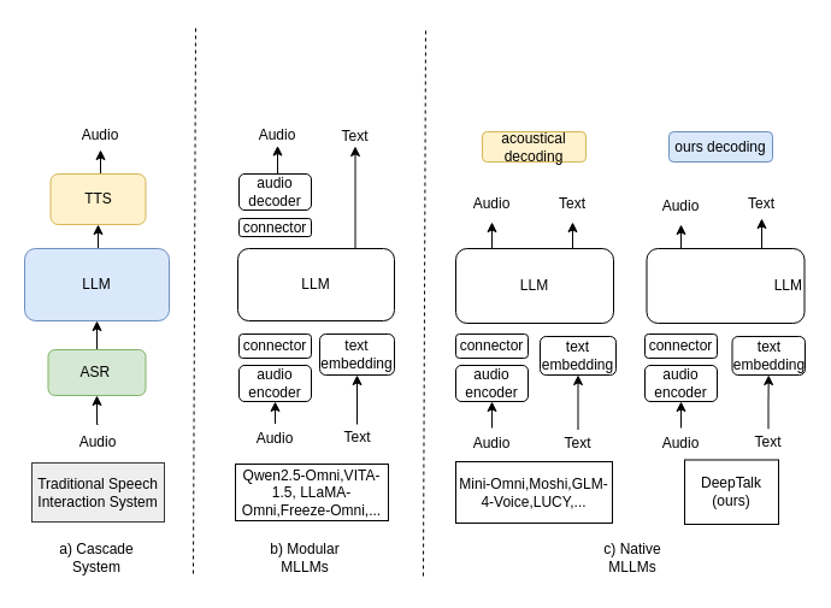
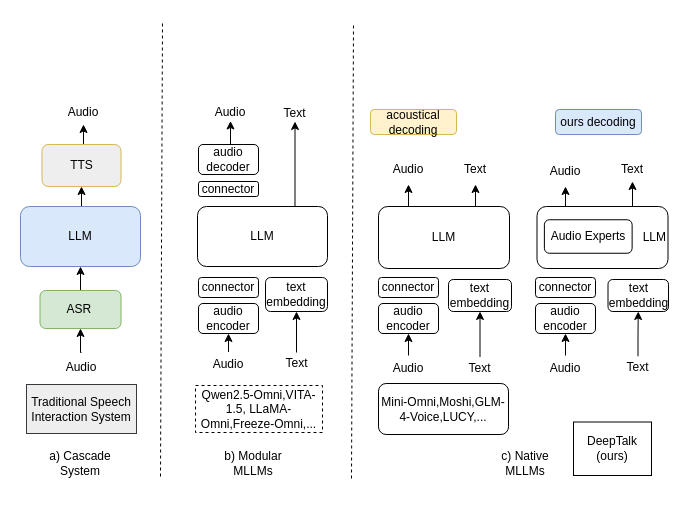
  <mxCell id="0" />
  <mxCell id="1" parent="0" />
  <mxCell id="2" style="edgeStyle=orthogonalEdgeStyle;rounded=0;orthogonalLoop=1;jettySize=auto;html=1;exitX=0.5;exitY=0;exitDx=0;exitDy=0;entryX=0.5;entryY=1;entryDx=0;entryDy=0;" edge="1" parent="1" source="3" target="7"><mxGeometry relative="1" as="geometry" /></mxCell>
  <mxCell id="3" value="LLM" style="rounded=1;whiteSpace=wrap;html=1;fillColor=#dae8fc;strokeColor=#6c8ebf;" vertex="1" parent="1"><mxGeometry x="20" y="206" width="120" height="60" as="geometry" /></mxCell>
  <mxCell id="4" style="edgeStyle=orthogonalEdgeStyle;rounded=0;orthogonalLoop=1;jettySize=auto;html=1;exitX=0.5;exitY=0;exitDx=0;exitDy=0;entryX=0.5;entryY=1;entryDx=0;entryDy=0;" edge="1" parent="1" source="5" target="3"><mxGeometry relative="1" as="geometry" /></mxCell>
  <mxCell id="5" value="ASR&amp;nbsp;" style="rounded=1;whiteSpace=wrap;html=1;fillColor=#d5e8d4;strokeColor=#82b366;" vertex="1" parent="1"><mxGeometry x="39.5" y="290" width="81" height="38" as="geometry" /></mxCell>
  <mxCell id="6" style="edgeStyle=orthogonalEdgeStyle;rounded=0;orthogonalLoop=1;jettySize=auto;html=1;exitX=0.5;exitY=0;exitDx=0;exitDy=0;entryX=0.5;entryY=1;entryDx=0;entryDy=0;" edge="1" parent="1" source="7" target="10"><mxGeometry relative="1" as="geometry" /></mxCell>
- <mxCell id="7" value="TTS" style="rounded=1;whiteSpace=wrap;html=1;fillColor=#fff2cc;strokeColor=#d6b656;" vertex="1" parent="1"><mxGeometry x="41.5" y="144" width="79" height="42" as="geometry" /></mxCell>
+ <mxCell id="7" value="TTS" style="rounded=1;whiteSpace=wrap;html=1;fillColor=#eeeeee;strokeColor=#d6b656;" vertex="1" parent="1"><mxGeometry x="41.5" y="144" width="79" height="42" as="geometry" /></mxCell>
  <mxCell id="8" style="edgeStyle=orthogonalEdgeStyle;rounded=0;orthogonalLoop=1;jettySize=auto;html=1;exitX=0.5;exitY=0;exitDx=0;exitDy=0;entryX=0.5;entryY=1;entryDx=0;entryDy=0;" edge="1" parent="1" source="9" target="5"><mxGeometry relative="1" as="geometry" /></mxCell>
  <mxCell id="9" value="Audio" style="text;html=1;align=center;verticalAlign=middle;whiteSpace=wrap;rounded=0;" vertex="1" parent="1"><mxGeometry x="51" y="352" width="60" height="29.5" as="geometry" /></mxCell>
  <mxCell id="10" value="Audio" style="text;html=1;align=center;verticalAlign=middle;whiteSpace=wrap;rounded=0;" vertex="1" parent="1"><mxGeometry x="53" y="100.5" width="60" height="23.5" as="geometry" /></mxCell>
- <mxCell id="11" value="Qwen2.5-Omni,VITA-1.5, LLaMA-Omni,Freeze-Omni,..." style="rounded=0;whiteSpace=wrap;html=1;" vertex="1" parent="1"><mxGeometry x="195" y="385" width="127" height="47" as="geometry" /></mxCell>
+ <mxCell id="11" value="Qwen2.5-Omni,VITA-1.5, LLaMA-Omni,Freeze-Omni,..." style="rounded=0;whiteSpace=wrap;html=1;dashed=1;" vertex="1" parent="1"><mxGeometry x="195" y="385" width="127" height="47" as="geometry" /></mxCell>
  <mxCell id="12" value="a) Cascade System" style="text;html=1;align=center;verticalAlign=middle;whiteSpace=wrap;rounded=0;" vertex="1" parent="1"><mxGeometry x="30" y="443" width="100" height="40" as="geometry" /></mxCell>
  <mxCell id="13" style="edgeStyle=orthogonalEdgeStyle;rounded=0;orthogonalLoop=1;jettySize=auto;html=1;exitX=0.75;exitY=0;exitDx=0;exitDy=0;entryX=0.5;entryY=1;entryDx=0;entryDy=0;" edge="1" parent="1" source="14" target="21"><mxGeometry relative="1" as="geometry" /></mxCell>
  <mxCell id="14" value="LLM" style="rounded=1;whiteSpace=wrap;html=1;" vertex="1" parent="1"><mxGeometry x="197" y="206" width="130" height="60" as="geometry" /></mxCell>
  <mxCell id="15" value="connector" style="rounded=1;whiteSpace=wrap;html=1;" vertex="1" parent="1"><mxGeometry x="198" y="277" width="60" height="20" as="geometry" /></mxCell>
  <mxCell id="16" value="audio encoder" style="rounded=1;whiteSpace=wrap;html=1;" vertex="1" parent="1"><mxGeometry x="198" y="303" width="60" height="30" as="geometry" /></mxCell>
  <mxCell id="17" value="text embedding" style="rounded=1;whiteSpace=wrap;html=1;" vertex="1" parent="1"><mxGeometry x="265" y="277" width="62" height="34" as="geometry" /></mxCell>
  <mxCell id="18" value="connector" style="rounded=1;whiteSpace=wrap;html=1;" vertex="1" parent="1"><mxGeometry x="198" y="181" width="60" height="15" as="geometry" /></mxCell>
  <mxCell id="19" style="edgeStyle=orthogonalEdgeStyle;rounded=0;orthogonalLoop=1;jettySize=auto;html=1;exitX=0.5;exitY=0;exitDx=0;exitDy=0;entryX=0.5;entryY=1;entryDx=0;entryDy=0;" edge="1" parent="1" source="20" target="26"><mxGeometry relative="1" as="geometry" /></mxCell>
  <mxCell id="20" value="audio decoder" style="rounded=1;whiteSpace=wrap;html=1;" vertex="1" parent="1"><mxGeometry x="198" y="144" width="60" height="30" as="geometry" /></mxCell>
  <mxCell id="21" value="Text" style="text;html=1;align=center;verticalAlign=middle;whiteSpace=wrap;rounded=0;" vertex="1" parent="1"><mxGeometry x="265" y="104" width="59" height="17" as="geometry" /></mxCell>
  <mxCell id="22" style="edgeStyle=orthogonalEdgeStyle;rounded=0;orthogonalLoop=1;jettySize=auto;html=1;exitX=0.5;exitY=0;exitDx=0;exitDy=0;entryX=0.5;entryY=1;entryDx=0;entryDy=0;" edge="1" parent="1" source="23" target="17"><mxGeometry relative="1" as="geometry" /></mxCell>
  <mxCell id="23" value="Text" style="text;html=1;align=center;verticalAlign=middle;whiteSpace=wrap;rounded=0;" vertex="1" parent="1"><mxGeometry x="268.5" y="352" width="55" height="22" as="geometry" /></mxCell>
  <mxCell id="24" style="edgeStyle=orthogonalEdgeStyle;rounded=0;orthogonalLoop=1;jettySize=auto;html=1;exitX=0.5;exitY=0;exitDx=0;exitDy=0;entryX=0.5;entryY=1;entryDx=0;entryDy=0;" edge="1" parent="1" source="25" target="16"><mxGeometry relative="1" as="geometry" /></mxCell>
  <mxCell id="25" value="Audio" style="text;html=1;align=center;verticalAlign=middle;whiteSpace=wrap;rounded=0;" vertex="1" parent="1"><mxGeometry x="198" y="351.5" width="60" height="25" as="geometry" /></mxCell>
  <mxCell id="26" value="Audio" style="text;html=1;align=center;verticalAlign=middle;whiteSpace=wrap;rounded=0;" vertex="1" parent="1"><mxGeometry x="201" y="104" width="58" height="16.5" as="geometry" /></mxCell>
  <mxCell id="27" value="" style="endArrow=none;dashed=1;html=1;rounded=0;" edge="1" parent="1"><mxGeometry width="50" height="50" relative="1" as="geometry"><mxPoint x="160" y="476" as="sourcePoint" /><mxPoint x="162" y="20" as="targetPoint" /></mxGeometry></mxCell>
  <mxCell id="28" value="" style="endArrow=none;dashed=1;html=1;rounded=0;" edge="1" parent="1"><mxGeometry width="50" height="50" relative="1" as="geometry"><mxPoint x="351" y="478" as="sourcePoint" /><mxPoint x="353" y="23" as="targetPoint" /></mxGeometry></mxCell>
  <mxCell id="29" style="edgeStyle=orthogonalEdgeStyle;rounded=0;orthogonalLoop=1;jettySize=auto;html=1;exitX=0.25;exitY=0;exitDx=0;exitDy=0;entryX=0.5;entryY=1;entryDx=0;entryDy=0;" edge="1" parent="1" source="31" target="40"><mxGeometry relative="1" as="geometry" /></mxCell>
  <mxCell id="30" style="edgeStyle=orthogonalEdgeStyle;rounded=0;orthogonalLoop=1;jettySize=auto;html=1;exitX=0.75;exitY=0;exitDx=0;exitDy=0;entryX=0.5;entryY=1;entryDx=0;entryDy=0;" edge="1" parent="1" source="31" target="41"><mxGeometry relative="1" as="geometry" /></mxCell>
  <mxCell id="31" value="LLM" style="rounded=1;whiteSpace=wrap;html=1;" vertex="1" parent="1"><mxGeometry x="378" y="206" width="131" height="62" as="geometry" /></mxCell>
  <mxCell id="32" value="b) Modular MLLMs" style="text;html=1;align=center;verticalAlign=middle;whiteSpace=wrap;rounded=0;" vertex="1" parent="1"><mxGeometry x="223" y="448" width="60" height="30" as="geometry" /></mxCell>
  <mxCell id="33" value="connector" style="rounded=1;whiteSpace=wrap;html=1;" vertex="1" parent="1"><mxGeometry x="378" y="277" width="60" height="20" as="geometry" /></mxCell>
  <mxCell id="34" value="audio encoder" style="rounded=1;whiteSpace=wrap;html=1;" vertex="1" parent="1"><mxGeometry x="378" y="303" width="60" height="30" as="geometry" /></mxCell>
  <mxCell id="35" style="edgeStyle=orthogonalEdgeStyle;rounded=0;orthogonalLoop=1;jettySize=auto;html=1;exitX=0.5;exitY=0;exitDx=0;exitDy=0;entryX=0.5;entryY=1;entryDx=0;entryDy=0;" edge="1" parent="1" source="36" target="34"><mxGeometry relative="1" as="geometry" /></mxCell>
  <mxCell id="36" value="Audio" style="text;html=1;align=center;verticalAlign=middle;whiteSpace=wrap;rounded=0;" vertex="1" parent="1"><mxGeometry x="378" y="355" width="60" height="25" as="geometry" /></mxCell>
  <mxCell id="37" value="text embedding" style="rounded=1;whiteSpace=wrap;html=1;" vertex="1" parent="1"><mxGeometry x="448" y="279" width="63" height="32" as="geometry" /></mxCell>
  <mxCell id="38" style="edgeStyle=orthogonalEdgeStyle;rounded=0;orthogonalLoop=1;jettySize=auto;html=1;exitX=0.5;exitY=0;exitDx=0;exitDy=0;entryX=0.5;entryY=1;entryDx=0;entryDy=0;" edge="1" parent="1" source="39" target="37"><mxGeometry relative="1" as="geometry" /></mxCell>
  <mxCell id="39" value="Text" style="text;html=1;align=center;verticalAlign=middle;whiteSpace=wrap;rounded=0;" vertex="1" parent="1"><mxGeometry x="452" y="356.5" width="55" height="22" as="geometry" /></mxCell>
  <mxCell id="40" value="Audio" style="text;html=1;align=center;verticalAlign=middle;whiteSpace=wrap;rounded=0;" vertex="1" parent="1"><mxGeometry x="378" y="154" width="60" height="30" as="geometry" /></mxCell>
  <mxCell id="41" value="Text" style="text;html=1;align=center;verticalAlign=middle;whiteSpace=wrap;rounded=0;" vertex="1" parent="1"><mxGeometry x="445" y="154" width="60" height="30" as="geometry" /></mxCell>
  <mxCell id="42" value="c) Native MLLMs" style="text;html=1;align=center;verticalAlign=middle;whiteSpace=wrap;rounded=0;" vertex="1" parent="1"><mxGeometry x="495" y="448" width="60" height="30" as="geometry" /></mxCell>
  <mxCell id="43" style="edgeStyle=orthogonalEdgeStyle;rounded=0;orthogonalLoop=1;jettySize=auto;html=1;exitX=0.25;exitY=0;exitDx=0;exitDy=0;entryX=0.5;entryY=1;entryDx=0;entryDy=0;" edge="1" parent="1" source="45" target="53"><mxGeometry relative="1" as="geometry" /></mxCell>
  <mxCell id="44" style="edgeStyle=orthogonalEdgeStyle;rounded=0;orthogonalLoop=1;jettySize=auto;html=1;exitX=0.75;exitY=0;exitDx=0;exitDy=0;entryX=0.5;entryY=1;entryDx=0;entryDy=0;" edge="1" parent="1" source="45" target="54"><mxGeometry relative="1" as="geometry" /></mxCell>
  <mxCell id="45" value="LLM" style="rounded=1;whiteSpace=wrap;html=1;align=right;" vertex="1" parent="1"><mxGeometry x="536.5" y="206" width="131" height="62" as="geometry" /></mxCell>
  <mxCell id="46" value="connector" style="rounded=1;whiteSpace=wrap;html=1;" vertex="1" parent="1"><mxGeometry x="535" y="277" width="60" height="20" as="geometry" /></mxCell>
  <mxCell id="47" value="audio encoder" style="rounded=1;whiteSpace=wrap;html=1;" vertex="1" parent="1"><mxGeometry x="535" y="303" width="60" height="30" as="geometry" /></mxCell>
  <mxCell id="48" style="edgeStyle=orthogonalEdgeStyle;rounded=0;orthogonalLoop=1;jettySize=auto;html=1;exitX=0.5;exitY=0;exitDx=0;exitDy=0;entryX=0.5;entryY=1;entryDx=0;entryDy=0;" edge="1" parent="1" source="49" target="47"><mxGeometry relative="1" as="geometry" /></mxCell>
  <mxCell id="49" value="Audio" style="text;html=1;align=center;verticalAlign=middle;whiteSpace=wrap;rounded=0;" vertex="1" parent="1"><mxGeometry x="535" y="355" width="60" height="25" as="geometry" /></mxCell>
  <mxCell id="50" value="text embedding" style="rounded=1;whiteSpace=wrap;html=1;" vertex="1" parent="1"><mxGeometry x="607.5" y="279" width="60.5" height="32" as="geometry" /></mxCell>
  <mxCell id="51" style="edgeStyle=orthogonalEdgeStyle;rounded=0;orthogonalLoop=1;jettySize=auto;html=1;exitX=0.5;exitY=0;exitDx=0;exitDy=0;entryX=0.5;entryY=1;entryDx=0;entryDy=0;" edge="1" parent="1" source="52" target="50"><mxGeometry relative="1" as="geometry" /></mxCell>
  <mxCell id="52" value="Text" style="text;html=1;align=center;verticalAlign=middle;whiteSpace=wrap;rounded=0;" vertex="1" parent="1"><mxGeometry x="610" y="355.75" width="55" height="22" as="geometry" /></mxCell>
  <mxCell id="53" value="Audio" style="text;html=1;align=center;verticalAlign=middle;whiteSpace=wrap;rounded=0;" vertex="1" parent="1"><mxGeometry x="535" y="156" width="60" height="30" as="geometry" /></mxCell>
  <mxCell id="54" value="Text" style="text;html=1;align=center;verticalAlign=middle;whiteSpace=wrap;rounded=0;" vertex="1" parent="1"><mxGeometry x="602" y="157" width="60" height="24" as="geometry" /></mxCell>
- <mxCell id="56" value="Mini-Omni,Moshi,GLM-4-Voice,LUCY,..." style="rounded=0;whiteSpace=wrap;html=1;" vertex="1" parent="1"><mxGeometry x="378" y="383" width="130" height="51" as="geometry" /></mxCell>
- <mxCell id="57" value="DeepTalk&lt;br&gt;(ours)" style="rounded=0;whiteSpace=wrap;html=1;" vertex="1" parent="1"><mxGeometry x="568" y="381.5" width="78" height="53.5" as="geometry" /></mxCell>
+ <mxCell id="55" value="Audio Experts" style="rounded=1;whiteSpace=wrap;html=1;" vertex="1" parent="1"><mxGeometry x="543.88" y="219.25" width="87.75" height="33.5" as="geometry" /></mxCell>
+ <mxCell id="56" value="Mini-Omni,Moshi,GLM-4-Voice,LUCY,..." style="whiteSpace=wrap;html=1;rounded=1;" vertex="1" parent="1"><mxGeometry x="378" y="383" width="130" height="51" as="geometry" /></mxCell>
+ <mxCell id="57" value="DeepTalk&lt;br&gt;(ours)" style="rounded=0;whiteSpace=wrap;html=1;" vertex="1" parent="1"><mxGeometry x="573" y="421.5" width="78" height="53.5" as="geometry" /></mxCell>
  <mxCell id="58" value="Traditional Speech Interaction System" style="rounded=0;whiteSpace=wrap;html=1;fillColor=#eeeeee;strokeColor=#36393d;gradientColor=none;gradientDirection=north;" vertex="1" parent="1"><mxGeometry x="26" y="384" width="110" height="49" as="geometry" /></mxCell>
- <mxCell id="59" value="acoustical decoding" style="rounded=1;whiteSpace=wrap;html=1;fillColor=#fff2cc;strokeColor=#d6b656;" vertex="1" parent="1"><mxGeometry x="400" y="109" width="86" height="25" as="geometry" /></mxCell>
+ <mxCell id="59" value="acoustical decoding" style="rounded=1;whiteSpace=wrap;html=1;fillColor=#fff2cc;strokeColor=#d6b656;" vertex="1" parent="1"><mxGeometry x="370" y="109" width="86" height="25" as="geometry" /></mxCell>
  <mxCell id="60" value="ours decoding" style="rounded=1;whiteSpace=wrap;html=1;fillColor=#dae8fc;strokeColor=#6c8ebf;" vertex="1" parent="1"><mxGeometry x="555" y="109" width="86" height="25" as="geometry" /></mxCell>
  <mxCell id="61" style="edgeStyle=orthogonalEdgeStyle;rounded=0;orthogonalLoop=1;jettySize=auto;html=1;exitX=0.5;exitY=1;exitDx=0;exitDy=0;" edge="1" parent="1" source="21" target="21"><mxGeometry relative="1" as="geometry" /></mxCell>
  <mxCell id="62" style="edgeStyle=orthogonalEdgeStyle;rounded=0;orthogonalLoop=1;jettySize=auto;html=1;exitX=0.5;exitY=1;exitDx=0;exitDy=0;" edge="1" parent="1" source="9" target="9"><mxGeometry relative="1" as="geometry" /></mxCell>
